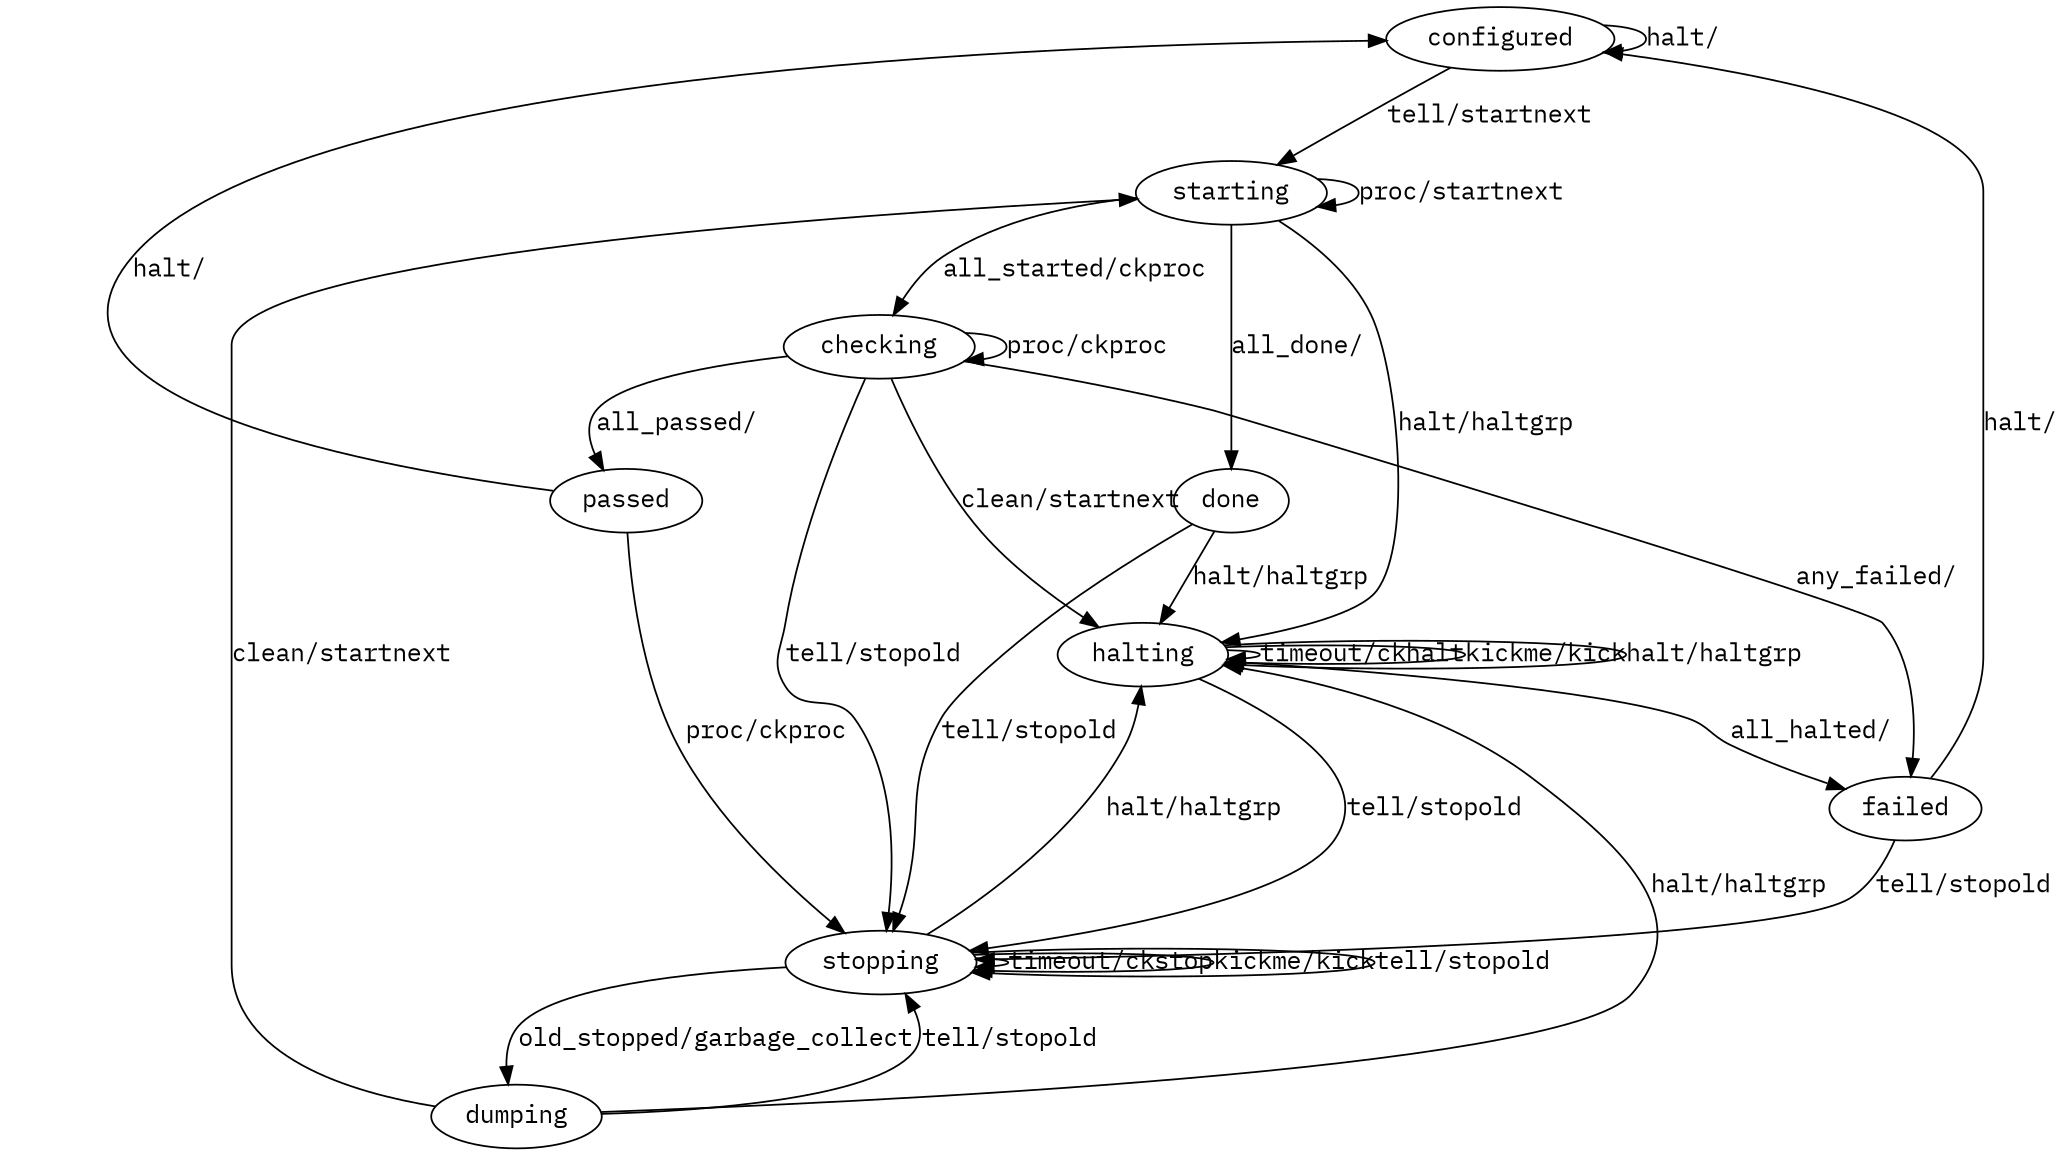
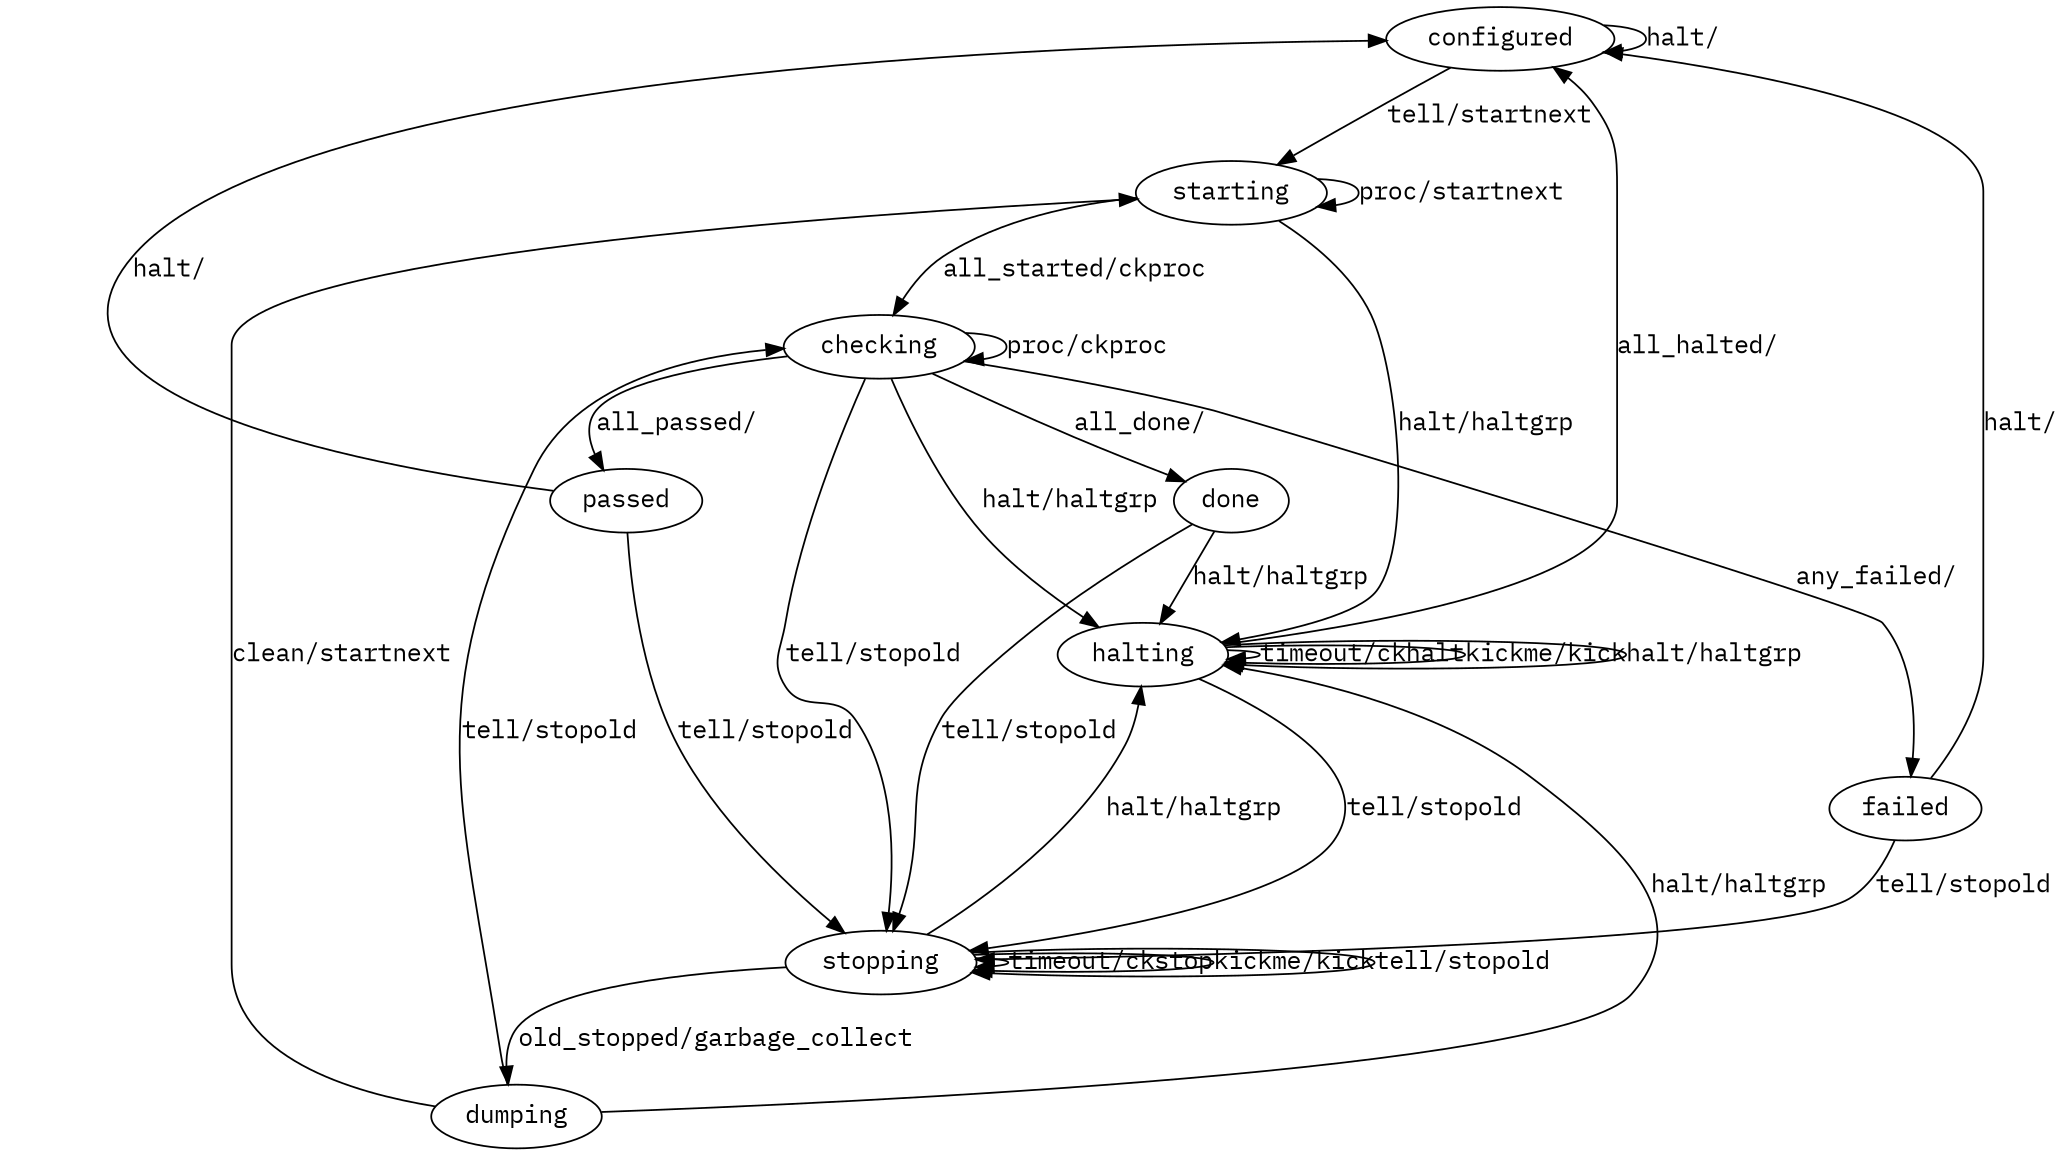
  digraph {
    fontname="IBM Plex Mono"
    node [fontname="IBM Plex Mono"]
    edge [fontname="IBM Plex Mono"]
    configured
    starting
    checking
    halting
    stopping
    done
    passed
    failed
    dumping
    configured -> configured [label="halt/"]
    configured -> starting [label="tell/startnext"]
    starting -> starting [label="proc/startnext"]
    starting -> checking [label="all_started/ckproc"]
    starting -> halting [label="halt/haltgrp"]
    checking -> checking [label="proc/ckproc"]
-   checking -> halting [label="clean/startnext"]
+   checking -> halting [label="halt/haltgrp"]
    checking -> stopping [label="tell/stopold"]
-   starting -> done [label="all_done/"]
+   checking -> done [label="all_done/"]
    checking -> passed [label="all_passed/"]
    checking -> failed [label="any_failed/"]
-   halting -> failed [label="all_halted/"]
+   halting -> configured [label="all_halted/"]
    halting -> halting [label="timeout/ckhalt"]
    halting -> halting [label="kickme/kick"]
    halting -> halting [label="halt/haltgrp"]
    halting -> stopping [label="tell/stopold"]
    stopping -> halting [label="halt/haltgrp"]
    stopping -> stopping [label="timeout/ckstop"]
    stopping -> stopping [label="kickme/kick"]
    stopping -> stopping [label="tell/stopold"]
    stopping -> dumping [label="old_stopped/garbage_collect"]
    done -> halting [label="halt/haltgrp"]
    done -> stopping [label="tell/stopold"]
    passed -> configured [label="halt/"]
-   passed -> stopping [label="proc/ckproc"]
+   passed -> stopping [label="tell/stopold"]
    failed -> configured [label="halt/"]
    failed -> stopping [label="tell/stopold"]
    dumping -> starting [label="clean/startnext"]
    dumping -> halting [label="halt/haltgrp"]
-   dumping -> stopping [label="tell/stopold"]
+   dumping -> checking [label="tell/stopold"]
  }
